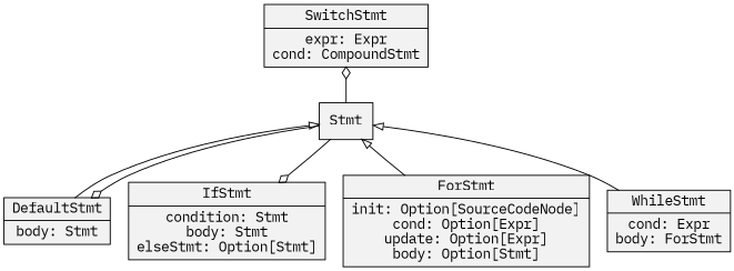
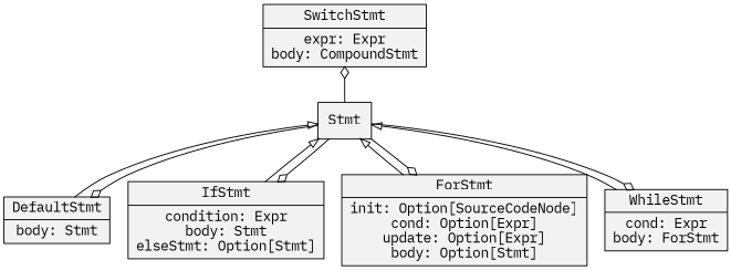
  digraph {
    fontname="IBM Plex Mono"
    node [fillcolor=gray95 fontname="IBM Plex Mono" shape=record style=filled]
    edge [arrowtail=odiamond dir=back fontname="IBM Plex Mono"]
-   n1 [label="{SwitchStmt|expr: Expr\ncond: CompoundStmt}"]
+   n1 [label="{SwitchStmt|expr: Expr\nbody: CompoundStmt}"]
    Stmt
    n3 [label="{DefaultStmt|body: Stmt}"]
-   n4 [label="{IfStmt|condition: Stmt\nbody: Stmt\nelseStmt: Option[Stmt]}"]
+   n4 [label="{IfStmt|condition: Expr\nbody: Stmt\nelseStmt: Option[Stmt]}"]
    n5 [label="{ForStmt|init: Option[SourceCodeNode]\ncond: Option[Expr]\nupdate: Option[Expr]\nbody: Option[Stmt]}"]
    n6 [label="{WhileStmt|cond: Expr\nbody: ForStmt}"]
    n1 -> Stmt
    Stmt -> n3 [arrowtail=empty]
+   Stmt -> n4 [arrowtail=empty]
    Stmt -> n5 [arrowtail=empty]
    Stmt -> n6 [arrowtail=empty]
    n3 -> Stmt
    n4 -> Stmt
+   n5 -> Stmt
+   n6 -> Stmt
  }
